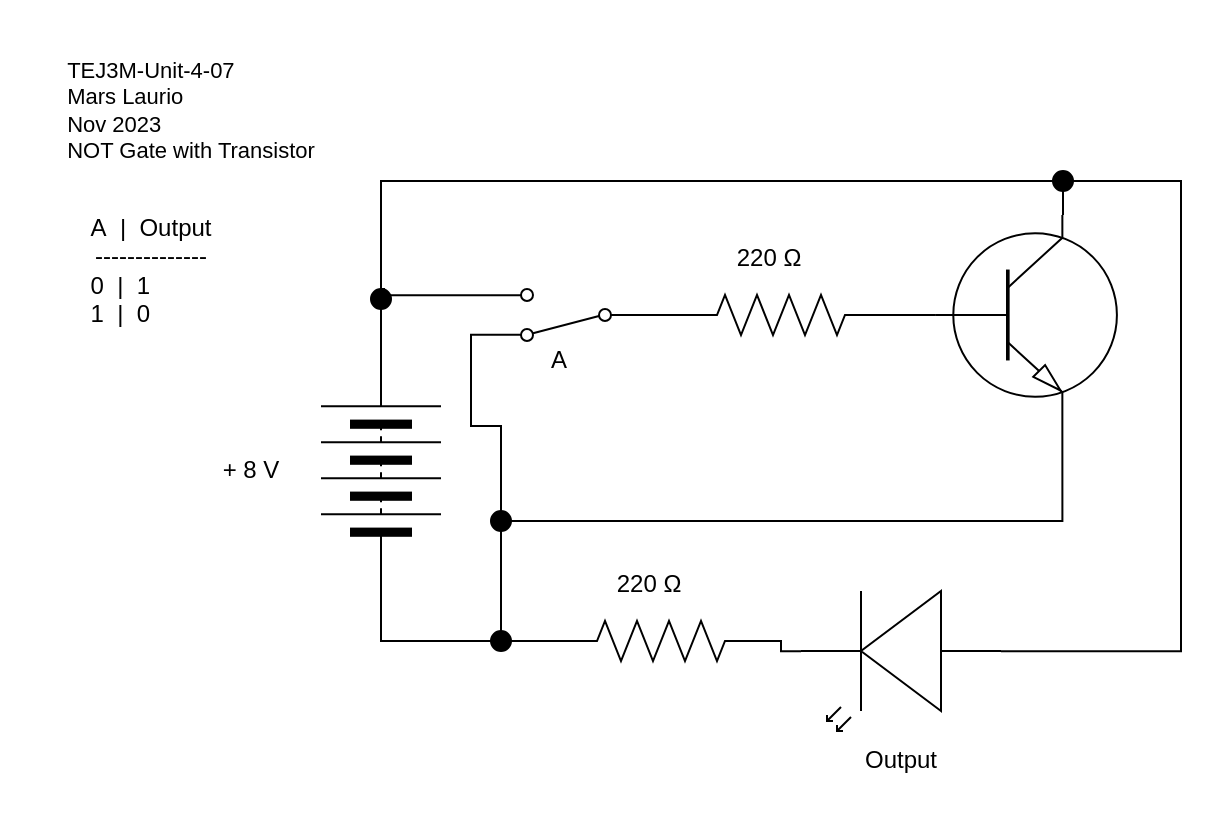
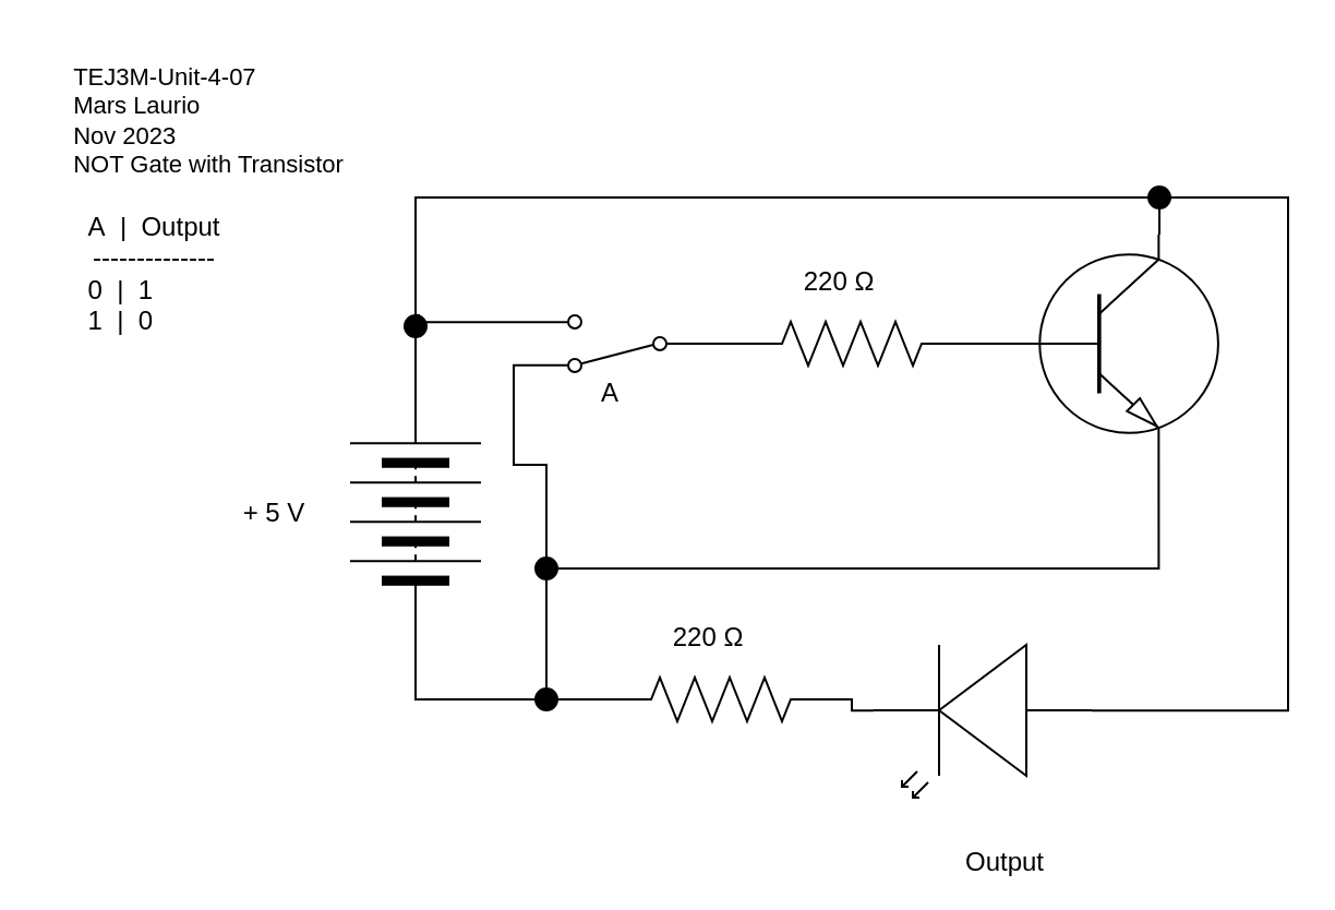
  <mxCell id="0" />
  <mxCell id="1" parent="0" />
- <mxCell id="2" value="+ 8 V" style="text;html=1;align=center;verticalAlign=middle;resizable=0;points=[];autosize=1;strokeColor=none;fillColor=none;" parent="1" vertex="1"><mxGeometry x="100" y="220" width="50" height="30" as="geometry" /></mxCell>
+ <mxCell id="2" value="+ 5 V" style="text;html=1;align=center;verticalAlign=middle;resizable=0;points=[];autosize=1;strokeColor=none;fillColor=none;" parent="1" vertex="1"><mxGeometry x="100" y="220" width="50" height="30" as="geometry" /></mxCell>
  <mxCell id="3" value="&lt;div style=&quot;text-align: left;&quot;&gt;&lt;span style=&quot;background-color: initial;&quot;&gt;TEJ3M-Unit-4-07&lt;/span&gt;&lt;/div&gt;&lt;div style=&quot;text-align: left;&quot;&gt;&lt;span style=&quot;background-color: initial;&quot;&gt;Mars Laurio&lt;/span&gt;&lt;/div&gt;&lt;div style=&quot;text-align: left;&quot;&gt;&lt;span style=&quot;background-color: initial;&quot;&gt;Nov 2023&lt;/span&gt;&lt;/div&gt;&lt;div style=&quot;text-align: left;&quot;&gt;&lt;span style=&quot;background-color: initial;&quot;&gt;NOT Gate with Transistor&lt;/span&gt;&lt;/div&gt;" style="text;html=1;align=center;verticalAlign=middle;resizable=0;points=[];autosize=1;strokeColor=none;fillColor=none;fontSize=11;fontFamily=Helvetica;fontColor=default;" parent="1" vertex="1"><mxGeometry x="20" y="20" width="150" height="70" as="geometry" /></mxCell>
  <mxCell id="4" value="A" style="text;html=1;align=center;verticalAlign=middle;resizable=0;points=[];autosize=1;strokeColor=none;fillColor=none;" parent="1" vertex="1"><mxGeometry x="264" y="165" width="30" height="30" as="geometry" /></mxCell>
- <mxCell id="5" value="A&amp;nbsp; |&amp;nbsp; Output&lt;br&gt;--------------&lt;br&gt;&lt;div style=&quot;text-align: left;&quot;&gt;&lt;span style=&quot;background-color: initial;&quot;&gt;0&amp;nbsp; |&amp;nbsp; 1&lt;/span&gt;&lt;/div&gt;&lt;div style=&quot;text-align: left;&quot;&gt;&lt;span style=&quot;background-color: initial;&quot;&gt;1&amp;nbsp; |&amp;nbsp; 0&lt;/span&gt;&lt;/div&gt;" style="text;html=1;align=center;verticalAlign=middle;resizable=0;points=[];autosize=1;strokeColor=none;fillColor=none;" parent="1" vertex="1"><mxGeometry x="35" y="100" width="80" height="70" as="geometry" /></mxCell>
+ <mxCell id="5" value="A&amp;nbsp; |&amp;nbsp; Output&lt;br&gt;--------------&lt;br&gt;&lt;div style=&quot;text-align: left;&quot;&gt;&lt;span style=&quot;background-color: initial;&quot;&gt;0&amp;nbsp; |&amp;nbsp; 1&lt;/span&gt;&lt;/div&gt;&lt;div style=&quot;text-align: left;&quot;&gt;&lt;span style=&quot;background-color: initial;&quot;&gt;1&amp;nbsp; |&amp;nbsp; 0&lt;/span&gt;&lt;/div&gt;" style="text;html=1;align=center;verticalAlign=middle;resizable=0;points=[];autosize=1;strokeColor=none;fillColor=none;" parent="1" vertex="1"><mxGeometry x="30" y="90" width="80" height="70" as="geometry" /></mxCell>
  <mxCell id="6" style="edgeStyle=orthogonalEdgeStyle;shape=connector;rounded=0;html=1;exitX=1;exitY=0.5;exitDx=0;exitDy=0;entryX=1;entryY=0.88;entryDx=0;entryDy=0;labelBackgroundColor=default;strokeColor=default;fontFamily=Helvetica;fontSize=11;fontColor=default;endArrow=none;endFill=0;" edge="1" parent="1" source="8" target="15"><mxGeometry relative="1" as="geometry" /></mxCell>
  <mxCell id="7" style="edgeStyle=orthogonalEdgeStyle;shape=connector;rounded=0;html=1;exitX=0;exitY=0.5;exitDx=0;exitDy=0;entryX=0;entryY=0.5;entryDx=0;entryDy=0;labelBackgroundColor=default;strokeColor=default;fontFamily=Helvetica;fontSize=11;fontColor=default;endArrow=none;endFill=0;" edge="1" parent="1" source="8" target="17"><mxGeometry relative="1" as="geometry" /></mxCell>
  <mxCell id="8" value="" style="pointerEvents=1;verticalLabelPosition=bottom;shadow=0;dashed=0;align=center;html=1;verticalAlign=top;shape=mxgraph.electrical.miscellaneous.batteryStack;rotation=-90;direction=east;" vertex="1" parent="1"><mxGeometry x="140" y="205" width="100" height="60" as="geometry" /></mxCell>
  <mxCell id="9" style="edgeStyle=orthogonalEdgeStyle;shape=connector;rounded=0;html=1;exitX=0;exitY=0.5;exitDx=0;exitDy=0;exitPerimeter=0;entryX=0;entryY=0.5;entryDx=0;entryDy=0;entryPerimeter=0;labelBackgroundColor=default;strokeColor=default;fontFamily=Helvetica;fontSize=11;fontColor=default;endArrow=none;endFill=0;" edge="1" parent="1" source="10" target="13"><mxGeometry relative="1" as="geometry" /></mxCell>
  <mxCell id="10" value="" style="pointerEvents=1;verticalLabelPosition=bottom;shadow=0;dashed=0;align=center;html=1;verticalAlign=top;shape=mxgraph.electrical.resistors.resistor_2;rotation=90;direction=south;" vertex="1" parent="1"><mxGeometry x="380" y="107" width="20" height="100" as="geometry" /></mxCell>
  <mxCell id="11" style="edgeStyle=orthogonalEdgeStyle;shape=connector;rounded=0;html=1;exitX=0.7;exitY=0;exitDx=0;exitDy=0;exitPerimeter=0;labelBackgroundColor=default;strokeColor=default;fontFamily=Helvetica;fontSize=11;fontColor=default;endArrow=none;endFill=0;startArrow=none;" edge="1" parent="1" source="19"><mxGeometry relative="1" as="geometry"><mxPoint x="190" y="155" as="targetPoint" /><Array as="points"><mxPoint x="190" y="144" /></Array></mxGeometry></mxCell>
  <mxCell id="12" style="edgeStyle=orthogonalEdgeStyle;shape=connector;rounded=0;html=1;exitX=0.7;exitY=0;exitDx=0;exitDy=0;exitPerimeter=0;entryX=0.5;entryY=1;entryDx=0;entryDy=0;labelBackgroundColor=default;strokeColor=default;fontFamily=Helvetica;fontSize=11;fontColor=default;endArrow=none;endFill=0;" edge="1" parent="1" source="13" target="30"><mxGeometry relative="1" as="geometry"><Array as="points"><mxPoint x="531" y="95" /></Array></mxGeometry></mxCell>
  <mxCell id="13" value="" style="verticalLabelPosition=bottom;shadow=0;dashed=0;align=center;html=1;verticalAlign=top;shape=mxgraph.electrical.transistors.npn_transistor_1;fontFamily=Helvetica;fontSize=11;fontColor=default;" vertex="1" parent="1"><mxGeometry x="465" y="107" width="95" height="100" as="geometry" /></mxCell>
  <mxCell id="14" style="edgeStyle=orthogonalEdgeStyle;shape=connector;rounded=0;html=1;exitX=0;exitY=0.5;exitDx=0;exitDy=0;entryX=1;entryY=0.5;entryDx=0;entryDy=0;entryPerimeter=0;labelBackgroundColor=default;strokeColor=default;fontFamily=Helvetica;fontSize=11;fontColor=default;endArrow=none;endFill=0;" edge="1" parent="1" source="15" target="10"><mxGeometry relative="1" as="geometry" /></mxCell>
  <mxCell id="15" value="" style="shape=mxgraph.electrical.electro-mechanical.twoWaySwitch;aspect=fixed;elSwitchState=2;rotation=-180;flipV=0;" vertex="1" parent="1"><mxGeometry x="245" y="144" width="75" height="26" as="geometry" /></mxCell>
  <mxCell id="16" style="edgeStyle=orthogonalEdgeStyle;shape=connector;rounded=0;html=1;exitX=1;exitY=0.5;exitDx=0;exitDy=0;entryX=1;entryY=0.5;entryDx=0;entryDy=0;entryPerimeter=0;labelBackgroundColor=default;strokeColor=default;fontFamily=Helvetica;fontSize=11;fontColor=default;endArrow=none;endFill=0;" edge="1" parent="1" source="17" target="28"><mxGeometry relative="1" as="geometry" /></mxCell>
  <mxCell id="17" value="" style="ellipse;whiteSpace=wrap;html=1;aspect=fixed;fillColor=#000000;strokeColor=#000000;" vertex="1" parent="1"><mxGeometry x="245" y="315" width="10" height="10" as="geometry" /></mxCell>
  <mxCell id="18" style="edgeStyle=orthogonalEdgeStyle;shape=connector;rounded=0;html=1;exitX=0.5;exitY=0;exitDx=0;exitDy=0;entryX=0;entryY=0.5;entryDx=0;entryDy=0;labelBackgroundColor=default;strokeColor=default;fontFamily=Helvetica;fontSize=11;fontColor=default;endArrow=none;endFill=0;" edge="1" parent="1" source="19" target="30"><mxGeometry relative="1" as="geometry" /></mxCell>
  <mxCell id="19" value="" style="ellipse;whiteSpace=wrap;html=1;aspect=fixed;fillColor=#000000;strokeColor=#000000;" vertex="1" parent="1"><mxGeometry x="185" y="144" width="10" height="10" as="geometry" /></mxCell>
  <mxCell id="20" value="220&amp;nbsp;Ω" style="text;html=1;align=center;verticalAlign=middle;resizable=0;points=[];autosize=1;strokeColor=none;fillColor=none;" vertex="1" parent="1"><mxGeometry x="354" y="114" width="60" height="30" as="geometry" /></mxCell>
  <mxCell id="21" style="edgeStyle=orthogonalEdgeStyle;shape=connector;rounded=0;html=1;exitX=0;exitY=0.57;exitDx=0;exitDy=0;exitPerimeter=0;entryX=1;entryY=0.5;entryDx=0;entryDy=0;labelBackgroundColor=default;strokeColor=default;fontFamily=Helvetica;fontSize=11;fontColor=default;endArrow=none;endFill=0;" edge="1" parent="1" source="22" target="30"><mxGeometry relative="1" as="geometry"><Array as="points"><mxPoint x="590" y="325" /><mxPoint x="590" y="90" /></Array></mxGeometry></mxCell>
  <mxCell id="22" value="" style="verticalLabelPosition=bottom;shadow=0;dashed=0;align=center;html=1;verticalAlign=top;shape=mxgraph.electrical.opto_electronics.led_2;pointerEvents=1;fontFamily=Helvetica;fontSize=11;fontColor=default;rotation=-180;" vertex="1" parent="1"><mxGeometry x="400" y="295" width="100" height="70" as="geometry" /></mxCell>
  <mxCell id="23" style="edgeStyle=orthogonalEdgeStyle;shape=connector;rounded=0;html=1;exitX=0.5;exitY=1;exitDx=0;exitDy=0;entryX=0.5;entryY=0;entryDx=0;entryDy=0;labelBackgroundColor=default;strokeColor=default;fontFamily=Helvetica;fontSize=11;fontColor=default;endArrow=none;endFill=0;" edge="1" parent="1" source="26" target="17"><mxGeometry relative="1" as="geometry" /></mxCell>
  <mxCell id="24" style="edgeStyle=orthogonalEdgeStyle;shape=connector;rounded=0;html=1;exitX=0.5;exitY=0;exitDx=0;exitDy=0;entryX=1;entryY=0.12;entryDx=0;entryDy=0;labelBackgroundColor=default;strokeColor=default;fontFamily=Helvetica;fontSize=11;fontColor=default;endArrow=none;endFill=0;" edge="1" parent="1" source="26" target="15"><mxGeometry relative="1" as="geometry" /></mxCell>
  <mxCell id="25" style="edgeStyle=orthogonalEdgeStyle;shape=connector;rounded=0;html=1;exitX=1;exitY=0.5;exitDx=0;exitDy=0;entryX=0.7;entryY=1;entryDx=0;entryDy=0;entryPerimeter=0;labelBackgroundColor=default;strokeColor=default;fontFamily=Helvetica;fontSize=11;fontColor=default;endArrow=none;endFill=0;" edge="1" parent="1" source="26" target="13"><mxGeometry relative="1" as="geometry" /></mxCell>
  <mxCell id="26" value="" style="ellipse;whiteSpace=wrap;html=1;aspect=fixed;fillColor=#000000;strokeColor=#000000;" vertex="1" parent="1"><mxGeometry x="245" y="255" width="10" height="10" as="geometry" /></mxCell>
  <mxCell id="27" style="edgeStyle=orthogonalEdgeStyle;shape=connector;rounded=0;html=1;exitX=0;exitY=0.5;exitDx=0;exitDy=0;exitPerimeter=0;entryX=1;entryY=0.57;entryDx=0;entryDy=0;entryPerimeter=0;labelBackgroundColor=default;strokeColor=default;fontFamily=Helvetica;fontSize=11;fontColor=default;endArrow=none;endFill=0;" edge="1" parent="1" source="28" target="22"><mxGeometry relative="1" as="geometry" /></mxCell>
  <mxCell id="28" value="" style="pointerEvents=1;verticalLabelPosition=bottom;shadow=0;dashed=0;align=center;html=1;verticalAlign=top;shape=mxgraph.electrical.resistors.resistor_2;rotation=90;direction=south;" vertex="1" parent="1"><mxGeometry x="320" y="270" width="20" height="100" as="geometry" /></mxCell>
  <mxCell id="29" value="220&amp;nbsp;Ω" style="text;html=1;align=center;verticalAlign=middle;resizable=0;points=[];autosize=1;strokeColor=none;fillColor=none;" vertex="1" parent="1"><mxGeometry x="294" y="277" width="60" height="30" as="geometry" /></mxCell>
  <mxCell id="30" value="" style="ellipse;whiteSpace=wrap;html=1;aspect=fixed;fillColor=#000000;strokeColor=#000000;" vertex="1" parent="1"><mxGeometry x="526" y="85" width="10" height="10" as="geometry" /></mxCell>
- <mxCell id="31" value="Output" style="text;html=1;align=center;verticalAlign=middle;resizable=0;points=[];autosize=1;strokeColor=none;fillColor=none;" vertex="1" parent="1"><mxGeometry x="420" y="365" width="60" height="30" as="geometry" /></mxCell>
+ <mxCell id="31" value="Output" style="text;html=1;align=center;verticalAlign=middle;resizable=0;points=[];autosize=1;strokeColor=none;fillColor=none;" vertex="1" parent="1"><mxGeometry x="430" y="380" width="60" height="30" as="geometry" /></mxCell>
